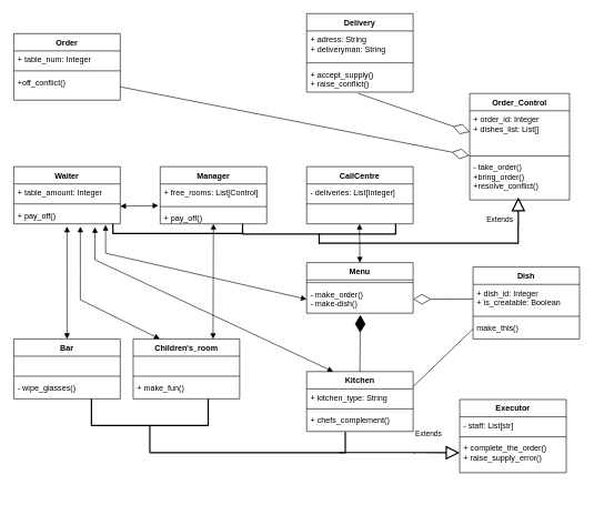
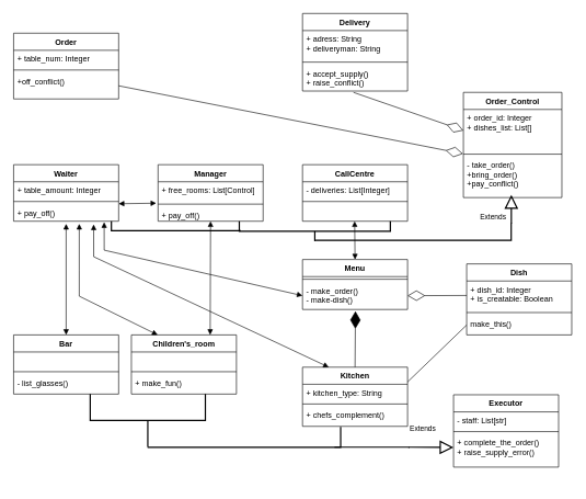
  <mxCell id="0" />
  <mxCell id="1" parent="0" />
  <mxCell id="2" value="CallCentre" style="swimlane;fontStyle=1;align=center;verticalAlign=top;childLayout=stackLayout;horizontal=1;startSize=26;horizontalStack=0;resizeParent=1;resizeParentMax=0;resizeLast=0;collapsible=1;marginBottom=0;" parent="1" vertex="1"><mxGeometry x="460" y="250" width="160" height="86" as="geometry" /></mxCell>
  <mxCell id="3" value="- deliveries: List[Integer]" style="text;strokeColor=none;fillColor=none;align=left;verticalAlign=top;spacingLeft=4;spacingRight=4;overflow=hidden;rotatable=0;points=[[0,0.5],[1,0.5]];portConstraint=eastwest;" parent="2" vertex="1"><mxGeometry y="26" width="160" height="26" as="geometry" /></mxCell>
  <mxCell id="4" value="" style="line;strokeWidth=1;fillColor=none;align=left;verticalAlign=middle;spacingTop=-1;spacingLeft=3;spacingRight=3;rotatable=0;labelPosition=right;points=[];portConstraint=eastwest;" parent="2" vertex="1"><mxGeometry y="52" width="160" height="8" as="geometry" /></mxCell>
  <mxCell id="5" value="   " style="text;strokeColor=none;fillColor=none;align=left;verticalAlign=top;spacingLeft=4;spacingRight=4;overflow=hidden;rotatable=0;points=[[0,0.5],[1,0.5]];portConstraint=eastwest;" parent="2" vertex="1"><mxGeometry y="60" width="160" height="26" as="geometry" /></mxCell>
  <mxCell id="6" value="Bar" style="swimlane;fontStyle=1;align=center;verticalAlign=top;childLayout=stackLayout;horizontal=1;startSize=26;horizontalStack=0;resizeParent=1;resizeParentMax=0;resizeLast=0;collapsible=1;marginBottom=0;" parent="1" vertex="1"><mxGeometry x="20" y="508.91" width="160" height="90" as="geometry" /></mxCell>
  <mxCell id="7" value="  " style="text;strokeColor=none;fillColor=none;align=left;verticalAlign=top;spacingLeft=4;spacingRight=4;overflow=hidden;rotatable=0;points=[[0,0.5],[1,0.5]];portConstraint=eastwest;" parent="6" vertex="1"><mxGeometry y="26" width="160" height="26" as="geometry" /></mxCell>
  <mxCell id="8" value="" style="line;strokeWidth=1;fillColor=none;align=left;verticalAlign=middle;spacingTop=-1;spacingLeft=3;spacingRight=3;rotatable=0;labelPosition=right;points=[];portConstraint=eastwest;" parent="6" vertex="1"><mxGeometry y="52" width="160" height="8" as="geometry" /></mxCell>
- <mxCell id="9" value="- wipe_glasses()" style="text;strokeColor=none;fillColor=none;align=left;verticalAlign=top;spacingLeft=4;spacingRight=4;overflow=hidden;rotatable=0;points=[[0,0.5],[1,0.5]];portConstraint=eastwest;" parent="6" vertex="1"><mxGeometry y="60" width="160" height="30" as="geometry" /></mxCell>
+ <mxCell id="9" value="- list_glasses()" style="text;strokeColor=none;fillColor=none;align=left;verticalAlign=top;spacingLeft=4;spacingRight=4;overflow=hidden;rotatable=0;points=[[0,0.5],[1,0.5]];portConstraint=eastwest;" parent="6" vertex="1"><mxGeometry y="60" width="160" height="30" as="geometry" /></mxCell>
  <mxCell id="10" value="Delivery" style="swimlane;fontStyle=1;align=center;verticalAlign=top;childLayout=stackLayout;horizontal=1;startSize=26;horizontalStack=0;resizeParent=1;resizeParentMax=0;resizeLast=0;collapsible=1;marginBottom=0;" parent="1" vertex="1"><mxGeometry x="460" y="20" width="160" height="118" as="geometry" /></mxCell>
  <mxCell id="11" value="+ adress: String&#10;+ deliveryman: String" style="text;strokeColor=none;fillColor=none;align=left;verticalAlign=top;spacingLeft=4;spacingRight=4;overflow=hidden;rotatable=0;points=[[0,0.5],[1,0.5]];portConstraint=eastwest;" parent="10" vertex="1"><mxGeometry y="26" width="160" height="44" as="geometry" /></mxCell>
  <mxCell id="12" value="" style="line;strokeWidth=1;fillColor=none;align=left;verticalAlign=middle;spacingTop=-1;spacingLeft=3;spacingRight=3;rotatable=0;labelPosition=right;points=[];portConstraint=eastwest;" parent="10" vertex="1"><mxGeometry y="70" width="160" height="8" as="geometry" /></mxCell>
  <mxCell id="13" value="+ accept_supply()&#10;+ raise_conflict()" style="text;strokeColor=none;fillColor=none;align=left;verticalAlign=top;spacingLeft=4;spacingRight=4;overflow=hidden;rotatable=0;points=[[0,0.5],[1,0.5]];portConstraint=eastwest;" parent="10" vertex="1"><mxGeometry y="78" width="160" height="40" as="geometry" /></mxCell>
  <mxCell id="14" value="Manager" style="swimlane;fontStyle=1;align=center;verticalAlign=top;childLayout=stackLayout;horizontal=1;startSize=26;horizontalStack=0;resizeParent=1;resizeParentMax=0;resizeLast=0;collapsible=1;marginBottom=0;" parent="1" vertex="1"><mxGeometry x="240" y="250" width="160" height="86" as="geometry" /></mxCell>
  <mxCell id="15" value="+ free_rooms: List[Control]" style="text;strokeColor=none;fillColor=none;align=left;verticalAlign=top;spacingLeft=4;spacingRight=4;overflow=hidden;rotatable=0;points=[[0,0.5],[1,0.5]];portConstraint=eastwest;" parent="14" vertex="1"><mxGeometry y="26" width="160" height="30" as="geometry" /></mxCell>
  <mxCell id="16" value="" style="line;strokeWidth=1;fillColor=none;align=left;verticalAlign=middle;spacingTop=-1;spacingLeft=3;spacingRight=3;rotatable=0;labelPosition=right;points=[];portConstraint=eastwest;" parent="14" vertex="1"><mxGeometry y="56" width="160" height="8" as="geometry" /></mxCell>
  <mxCell id="17" value="" style="endArrow=block;startArrow=block;endFill=1;startFill=1;html=1;rounded=0;strokeWidth=1;entryX=-0.017;entryY=-0.246;entryDx=0;entryDy=0;entryPerimeter=0;" parent="14" target="18" edge="1"><mxGeometry width="160" relative="1" as="geometry"><mxPoint x="-60" y="59.41" as="sourcePoint" /><mxPoint x="100" y="59.41" as="targetPoint" /></mxGeometry></mxCell>
  <mxCell id="18" value="+ pay_off()" style="text;strokeColor=none;fillColor=none;align=left;verticalAlign=top;spacingLeft=4;spacingRight=4;overflow=hidden;rotatable=0;points=[[0,0.5],[1,0.5]];portConstraint=eastwest;" parent="14" vertex="1"><mxGeometry y="64" width="160" height="22" as="geometry" /></mxCell>
  <mxCell id="19" value="Сhildren's_room" style="swimlane;fontStyle=1;align=center;verticalAlign=top;childLayout=stackLayout;horizontal=1;startSize=26;horizontalStack=0;resizeParent=1;resizeParentMax=0;resizeLast=0;collapsible=1;marginBottom=0;" parent="1" vertex="1"><mxGeometry x="199.38" y="508.91" width="160" height="90" as="geometry" /></mxCell>
  <mxCell id="20" value="  " style="text;strokeColor=none;fillColor=none;align=left;verticalAlign=top;spacingLeft=4;spacingRight=4;overflow=hidden;rotatable=0;points=[[0,0.5],[1,0.5]];portConstraint=eastwest;" parent="19" vertex="1"><mxGeometry y="26" width="160" height="26" as="geometry" /></mxCell>
  <mxCell id="21" value="" style="line;strokeWidth=1;fillColor=none;align=left;verticalAlign=middle;spacingTop=-1;spacingLeft=3;spacingRight=3;rotatable=0;labelPosition=right;points=[];portConstraint=eastwest;" parent="19" vertex="1"><mxGeometry y="52" width="160" height="8" as="geometry" /></mxCell>
  <mxCell id="22" value="+ make_fun()" style="text;strokeColor=none;fillColor=none;align=left;verticalAlign=top;spacingLeft=4;spacingRight=4;overflow=hidden;rotatable=0;points=[[0,0.5],[1,0.5]];portConstraint=eastwest;" parent="19" vertex="1"><mxGeometry y="60" width="160" height="30" as="geometry" /></mxCell>
  <mxCell id="23" value="Order" style="swimlane;fontStyle=1;align=center;verticalAlign=top;childLayout=stackLayout;horizontal=1;startSize=26;horizontalStack=0;resizeParent=1;resizeParentMax=0;resizeLast=0;collapsible=1;marginBottom=0;" parent="1" vertex="1"><mxGeometry x="20" y="50" width="160" height="100" as="geometry" /></mxCell>
  <mxCell id="24" value="+ table_num: Integer" style="text;strokeColor=none;fillColor=none;align=left;verticalAlign=top;spacingLeft=4;spacingRight=4;overflow=hidden;rotatable=0;points=[[0,0.5],[1,0.5]];portConstraint=eastwest;" parent="23" vertex="1"><mxGeometry y="26" width="160" height="26" as="geometry" /></mxCell>
  <mxCell id="25" value="" style="line;strokeWidth=1;fillColor=none;align=left;verticalAlign=middle;spacingTop=-1;spacingLeft=3;spacingRight=3;rotatable=0;labelPosition=right;points=[];portConstraint=eastwest;" parent="23" vertex="1"><mxGeometry y="52" width="160" height="8" as="geometry" /></mxCell>
  <mxCell id="26" value="+off_conflict()" style="text;strokeColor=none;fillColor=none;align=left;verticalAlign=top;spacingLeft=4;spacingRight=4;overflow=hidden;rotatable=0;points=[[0,0.5],[1,0.5]];portConstraint=eastwest;" parent="23" vertex="1"><mxGeometry y="60" width="160" height="40" as="geometry" /></mxCell>
  <mxCell id="27" value="Waiter" style="swimlane;fontStyle=1;align=center;verticalAlign=top;childLayout=stackLayout;horizontal=1;startSize=26;horizontalStack=0;resizeParent=1;resizeParentMax=0;resizeLast=0;collapsible=1;marginBottom=0;" parent="1" vertex="1"><mxGeometry x="20" y="250" width="160" height="86" as="geometry" /></mxCell>
  <mxCell id="28" value="+ table_amount: Integer" style="text;strokeColor=none;fillColor=none;align=left;verticalAlign=top;spacingLeft=4;spacingRight=4;overflow=hidden;rotatable=0;points=[[0,0.5],[1,0.5]];portConstraint=eastwest;" parent="27" vertex="1"><mxGeometry y="26" width="160" height="26" as="geometry" /></mxCell>
  <mxCell id="29" value="" style="line;strokeWidth=1;fillColor=none;align=left;verticalAlign=middle;spacingTop=-1;spacingLeft=3;spacingRight=3;rotatable=0;labelPosition=right;points=[];portConstraint=eastwest;" parent="27" vertex="1"><mxGeometry y="52" width="160" height="8" as="geometry" /></mxCell>
  <mxCell id="30" value="+ pay_off()" style="text;strokeColor=none;fillColor=none;align=left;verticalAlign=top;spacingLeft=4;spacingRight=4;overflow=hidden;rotatable=0;points=[[0,0.5],[1,0.5]];portConstraint=eastwest;" parent="27" vertex="1"><mxGeometry y="60" width="160" height="26" as="geometry" /></mxCell>
  <mxCell id="31" value="Kitchen" style="swimlane;fontStyle=1;align=center;verticalAlign=top;childLayout=stackLayout;horizontal=1;startSize=26;horizontalStack=0;resizeParent=1;resizeParentMax=0;resizeLast=0;collapsible=1;marginBottom=0;" parent="1" vertex="1"><mxGeometry x="460" y="558" width="160" height="90" as="geometry" /></mxCell>
  <mxCell id="32" value="+ kitchen_type: String" style="text;strokeColor=none;fillColor=none;align=left;verticalAlign=top;spacingLeft=4;spacingRight=4;overflow=hidden;rotatable=0;points=[[0,0.5],[1,0.5]];portConstraint=eastwest;" parent="31" vertex="1"><mxGeometry y="26" width="160" height="26" as="geometry" /></mxCell>
  <mxCell id="33" value="" style="line;strokeWidth=1;fillColor=none;align=left;verticalAlign=middle;spacingTop=-1;spacingLeft=3;spacingRight=3;rotatable=0;labelPosition=right;points=[];portConstraint=eastwest;" parent="31" vertex="1"><mxGeometry y="52" width="160" height="8" as="geometry" /></mxCell>
  <mxCell id="34" value="+ chefs_complement()" style="text;strokeColor=none;fillColor=none;align=left;verticalAlign=top;spacingLeft=4;spacingRight=4;overflow=hidden;rotatable=0;points=[[0,0.5],[1,0.5]];portConstraint=eastwest;" parent="31" vertex="1"><mxGeometry y="60" width="160" height="30" as="geometry" /></mxCell>
  <mxCell id="35" value="Order_Control" style="swimlane;fontStyle=1;align=center;verticalAlign=top;childLayout=stackLayout;horizontal=1;startSize=26;horizontalStack=0;resizeParent=1;resizeParentMax=0;resizeLast=0;collapsible=1;marginBottom=0;" parent="1" vertex="1"><mxGeometry x="705" y="140" width="150" height="160" as="geometry" /></mxCell>
  <mxCell id="36" value="+ order_id: Integer&#10;+ dishes_list: List[]" style="text;strokeColor=none;fillColor=none;align=left;verticalAlign=top;spacingLeft=4;spacingRight=4;overflow=hidden;rotatable=0;points=[[0,0.5],[1,0.5]];portConstraint=eastwest;" parent="35" vertex="1"><mxGeometry y="26" width="150" height="64" as="geometry" /></mxCell>
  <mxCell id="37" value="" style="line;strokeWidth=1;fillColor=none;align=left;verticalAlign=middle;spacingTop=-1;spacingLeft=3;spacingRight=3;rotatable=0;labelPosition=right;points=[];portConstraint=eastwest;" parent="35" vertex="1"><mxGeometry y="90" width="150" height="8" as="geometry" /></mxCell>
- <mxCell id="38" value="- take_order()&#10;+bring_order()&#10;+resolve_conflict()" style="text;strokeColor=none;fillColor=none;align=left;verticalAlign=top;spacingLeft=4;spacingRight=4;overflow=hidden;rotatable=0;points=[[0,0.5],[1,0.5]];portConstraint=eastwest;" parent="35" vertex="1"><mxGeometry y="98" width="150" height="62" as="geometry" /></mxCell>
+ <mxCell id="38" value="- take_order()&#10;+bring_order()&#10;+pay_conflict()" style="text;strokeColor=none;fillColor=none;align=left;verticalAlign=top;spacingLeft=4;spacingRight=4;overflow=hidden;rotatable=0;points=[[0,0.5],[1,0.5]];portConstraint=eastwest;" parent="35" vertex="1"><mxGeometry y="98" width="150" height="62" as="geometry" /></mxCell>
  <mxCell id="39" value="" style="strokeWidth=2;html=1;shape=mxgraph.flowchart.annotation_2;align=left;labelPosition=right;pointerEvents=1;rotation=-90;" parent="1" vertex="1"><mxGeometry x="463.75" y="236.25" width="30" height="230" as="geometry" /></mxCell>
  <mxCell id="40" value="" style="shape=partialRectangle;whiteSpace=wrap;html=1;bottom=0;right=0;fillColor=none;strokeWidth=2;rotation=-90;" parent="1" vertex="1"><mxGeometry x="260.19" y="245.73" width="13.55" height="196.09" as="geometry" /></mxCell>
  <mxCell id="41" value="" style="shape=partialRectangle;whiteSpace=wrap;html=1;bottom=0;right=0;fillColor=none;strokeWidth=2;rotation=-180;" parent="1" vertex="1"><mxGeometry x="479" y="340" width="298.83" height="25" as="geometry" /></mxCell>
  <mxCell id="42" value="Extends" style="endArrow=block;endSize=16;endFill=0;html=1;rounded=0;strokeWidth=2;" parent="1" edge="1"><mxGeometry x="-0.545" y="28" width="160" relative="1" as="geometry"><mxPoint x="778" y="340" as="sourcePoint" /><mxPoint x="778" y="296" as="targetPoint" /><mxPoint y="-1" as="offset" /></mxGeometry></mxCell>
  <mxCell id="43" value="" style="strokeWidth=2;html=1;shape=mxgraph.flowchart.annotation_2;align=left;labelPosition=right;pointerEvents=1;rotation=-90;" parent="1" vertex="1"><mxGeometry x="184.07" y="551.25" width="80.62" height="175.38" as="geometry" /></mxCell>
  <mxCell id="44" value="" style="shape=partialRectangle;whiteSpace=wrap;html=1;bottom=0;right=0;fillColor=none;strokeWidth=2;rotation=-180;" parent="1" vertex="1"><mxGeometry x="225" y="650" width="293.08" height="30" as="geometry" /></mxCell>
  <mxCell id="45" value="" style="shape=partialRectangle;whiteSpace=wrap;html=1;bottom=0;right=0;fillColor=none;strokeWidth=2;rotation=90;" parent="1" vertex="1"><mxGeometry x="565.64" y="623.76" width="0.46" height="112.29" as="geometry" /></mxCell>
  <mxCell id="46" value="Extends" style="endArrow=block;endSize=16;endFill=0;html=1;rounded=0;strokeWidth=2;exitX=0;exitY=0;exitDx=0;exitDy=0;" parent="1" source="45" edge="1"><mxGeometry x="-0.368" y="28" width="160" relative="1" as="geometry"><mxPoint x="680" y="650" as="sourcePoint" /><mxPoint x="690" y="680" as="targetPoint" /><mxPoint as="offset" /></mxGeometry></mxCell>
  <mxCell id="47" value="Executor" style="swimlane;fontStyle=1;align=center;verticalAlign=top;childLayout=stackLayout;horizontal=1;startSize=26;horizontalStack=0;resizeParent=1;resizeParentMax=0;resizeLast=0;collapsible=1;marginBottom=0;" parent="1" vertex="1"><mxGeometry x="690" y="600" width="160" height="110" as="geometry" /></mxCell>
  <mxCell id="48" value="- staff: List[str]" style="text;strokeColor=none;fillColor=none;align=left;verticalAlign=top;spacingLeft=4;spacingRight=4;overflow=hidden;rotatable=0;points=[[0,0.5],[1,0.5]];portConstraint=eastwest;" parent="47" vertex="1"><mxGeometry y="26" width="160" height="26" as="geometry" /></mxCell>
  <mxCell id="49" value="" style="line;strokeWidth=1;fillColor=none;align=left;verticalAlign=middle;spacingTop=-1;spacingLeft=3;spacingRight=3;rotatable=0;labelPosition=right;points=[];portConstraint=eastwest;" parent="47" vertex="1"><mxGeometry y="52" width="160" height="8" as="geometry" /></mxCell>
  <mxCell id="50" value="+ complete_the_order()&#10;+ raise_supply_error()" style="text;strokeColor=none;fillColor=none;align=left;verticalAlign=top;spacingLeft=4;spacingRight=4;overflow=hidden;rotatable=0;points=[[0,0.5],[1,0.5]];portConstraint=eastwest;" parent="47" vertex="1"><mxGeometry y="60" width="160" height="50" as="geometry" /></mxCell>
  <mxCell id="51" value="" style="endArrow=diamondThin;endFill=0;endSize=24;html=1;rounded=0;entryX=-0.004;entryY=-0.074;entryDx=0;entryDy=0;exitX=1;exitY=0.5;exitDx=0;exitDy=0;entryPerimeter=0;" parent="1" source="26" target="38" edge="1"><mxGeometry width="160" relative="1" as="geometry"><mxPoint x="270" y="210" as="sourcePoint" /><mxPoint x="108.88" y="165.16" as="targetPoint" /><Array as="points" /></mxGeometry></mxCell>
  <mxCell id="52" value="" style="endArrow=block;startArrow=block;endFill=1;startFill=1;html=1;rounded=0;entryX=0.5;entryY=0;entryDx=0;entryDy=0;exitX=0.5;exitY=1.154;exitDx=0;exitDy=0;exitPerimeter=0;" parent="1" source="30" target="6" edge="1"><mxGeometry width="160" relative="1" as="geometry"><mxPoint x="400" y="240" as="sourcePoint" /><mxPoint x="560" y="240" as="targetPoint" /><Array as="points" /></mxGeometry></mxCell>
  <mxCell id="53" value="" style="endArrow=block;startArrow=block;endFill=1;startFill=1;html=1;rounded=0;entryX=0.75;entryY=0;entryDx=0;entryDy=0;" parent="1" source="18" target="19" edge="1"><mxGeometry width="160" relative="1" as="geometry"><mxPoint x="312.91" y="340.004" as="sourcePoint" /><mxPoint x="312.91" y="508.91" as="targetPoint" /><Array as="points" /></mxGeometry></mxCell>
  <mxCell id="54" value="" style="endArrow=block;startArrow=block;endFill=1;startFill=1;html=1;rounded=0;exitX=0.862;exitY=1.055;exitDx=0;exitDy=0;exitPerimeter=0;entryX=0;entryY=0.5;entryDx=0;entryDy=0;" parent="1" source="30" target="64" edge="1"><mxGeometry width="160" relative="1" as="geometry"><mxPoint x="130" y="350" as="sourcePoint" /><mxPoint x="500" y="500" as="targetPoint" /><Array as="points"><mxPoint x="158" y="380" /></Array></mxGeometry></mxCell>
  <mxCell id="55" value="" style="endArrow=block;startArrow=block;endFill=1;startFill=1;html=1;rounded=0;entryX=0.25;entryY=0;entryDx=0;entryDy=0;" parent="1" target="19" edge="1"><mxGeometry width="160" relative="1" as="geometry"><mxPoint x="120" y="340" as="sourcePoint" /><mxPoint x="490" y="508.91" as="targetPoint" /><Array as="points"><mxPoint x="120" y="410" /><mxPoint x="120" y="450" /></Array></mxGeometry></mxCell>
  <mxCell id="56" value="" style="endArrow=block;startArrow=block;endFill=1;startFill=1;html=1;rounded=0;entryX=0.5;entryY=0;entryDx=0;entryDy=0;exitX=0.5;exitY=1.154;exitDx=0;exitDy=0;exitPerimeter=0;" parent="1" target="62" edge="1"><mxGeometry width="160" relative="1" as="geometry"><mxPoint x="539.41" y="336.004" as="sourcePoint" /><mxPoint x="539.41" y="504.91" as="targetPoint" /><Array as="points" /></mxGeometry></mxCell>
  <mxCell id="57" value="" style="endArrow=diamondThin;endFill=0;endSize=24;html=1;rounded=0;exitX=0.75;exitY=1;exitDx=0;exitDy=0;exitPerimeter=0;entryX=0;entryY=0.5;entryDx=0;entryDy=0;" parent="1" target="36" edge="1"><mxGeometry width="160" relative="1" as="geometry"><mxPoint x="537.57" y="140" as="sourcePoint" /><mxPoint x="717.57" y="240" as="targetPoint" /><Array as="points" /></mxGeometry></mxCell>
  <mxCell id="58" value="Dish" style="swimlane;fontStyle=1;align=center;verticalAlign=top;childLayout=stackLayout;horizontal=1;startSize=26;horizontalStack=0;resizeParent=1;resizeParentMax=0;resizeLast=0;collapsible=1;marginBottom=0;" parent="1" vertex="1"><mxGeometry x="710" y="400.91" width="160" height="108" as="geometry" /></mxCell>
  <mxCell id="59" value="+ dish_id: Integer&#10;+ is_creatable: Boolean" style="text;strokeColor=none;fillColor=none;align=left;verticalAlign=top;spacingLeft=4;spacingRight=4;overflow=hidden;rotatable=0;points=[[0,0.5],[1,0.5]];portConstraint=eastwest;" parent="58" vertex="1"><mxGeometry y="26" width="160" height="44" as="geometry" /></mxCell>
  <mxCell id="60" value="" style="line;strokeWidth=1;fillColor=none;align=left;verticalAlign=middle;spacingTop=-1;spacingLeft=3;spacingRight=3;rotatable=0;labelPosition=right;points=[];portConstraint=eastwest;" parent="58" vertex="1"><mxGeometry y="70" width="160" height="8" as="geometry" /></mxCell>
  <mxCell id="61" value="make_this()" style="text;strokeColor=none;fillColor=none;align=left;verticalAlign=top;spacingLeft=4;spacingRight=4;overflow=hidden;rotatable=0;points=[[0,0.5],[1,0.5]];portConstraint=eastwest;" parent="58" vertex="1"><mxGeometry y="78" width="160" height="30" as="geometry" /></mxCell>
  <mxCell id="62" value="Menu" style="swimlane;fontStyle=1;align=center;verticalAlign=top;childLayout=stackLayout;horizontal=1;startSize=26;horizontalStack=0;resizeParent=1;resizeParentMax=0;resizeLast=0;collapsible=1;marginBottom=0;" parent="1" vertex="1"><mxGeometry x="460" y="394.25" width="160" height="76" as="geometry" /></mxCell>
  <mxCell id="63" value="" style="line;strokeWidth=1;fillColor=none;align=left;verticalAlign=middle;spacingTop=-1;spacingLeft=3;spacingRight=3;rotatable=0;labelPosition=right;points=[];portConstraint=eastwest;" parent="62" vertex="1"><mxGeometry y="26" width="160" height="8" as="geometry" /></mxCell>
  <mxCell id="64" value="- make_order()&#10;- make-dish()" style="text;strokeColor=none;fillColor=none;align=left;verticalAlign=top;spacingLeft=4;spacingRight=4;overflow=hidden;rotatable=0;points=[[0,0.5],[1,0.5]];portConstraint=eastwest;" parent="62" vertex="1"><mxGeometry y="34" width="160" height="42" as="geometry" /></mxCell>
  <mxCell id="65" value="" style="endArrow=diamondThin;endFill=0;endSize=24;html=1;rounded=0;exitX=0;exitY=0.5;exitDx=0;exitDy=0;entryX=1;entryY=0.5;entryDx=0;entryDy=0;" parent="1" source="59" target="64" edge="1"><mxGeometry width="160" relative="1" as="geometry"><mxPoint x="420" y="380" as="sourcePoint" /><mxPoint x="580" y="380" as="targetPoint" /></mxGeometry></mxCell>
  <mxCell id="66" value="" style="endArrow=diamondThin;endFill=1;endSize=24;html=1;rounded=0;entryX=0.504;entryY=1.062;entryDx=0;entryDy=0;entryPerimeter=0;exitX=0.5;exitY=0;exitDx=0;exitDy=0;" parent="1" source="31" target="64" edge="1"><mxGeometry width="160" relative="1" as="geometry"><mxPoint x="540" y="610" as="sourcePoint" /><mxPoint x="560" y="610" as="targetPoint" /></mxGeometry></mxCell>
  <mxCell id="67" value="" style="endArrow=block;startArrow=block;endFill=1;startFill=1;html=1;rounded=0;entryX=0.25;entryY=0;entryDx=0;entryDy=0;exitX=0.762;exitY=1.187;exitDx=0;exitDy=0;exitPerimeter=0;" parent="1" source="30" target="31" edge="1"><mxGeometry width="160" relative="1" as="geometry"><mxPoint x="490" y="570" as="sourcePoint" /><mxPoint x="650" y="570" as="targetPoint" /><Array as="points"><mxPoint x="142" y="390" /></Array></mxGeometry></mxCell>
  <mxCell id="68" value="" style="endArrow=none;endFill=1;endSize=12;html=1;rounded=0;exitX=1;exitY=0.25;exitDx=0;exitDy=0;entryX=0;entryY=0.5;entryDx=0;entryDy=0;" parent="1" source="31" target="61" edge="1"><mxGeometry width="160" relative="1" as="geometry"><mxPoint x="490" y="450" as="sourcePoint" /><mxPoint x="650" y="450" as="targetPoint" /></mxGeometry></mxCell>
